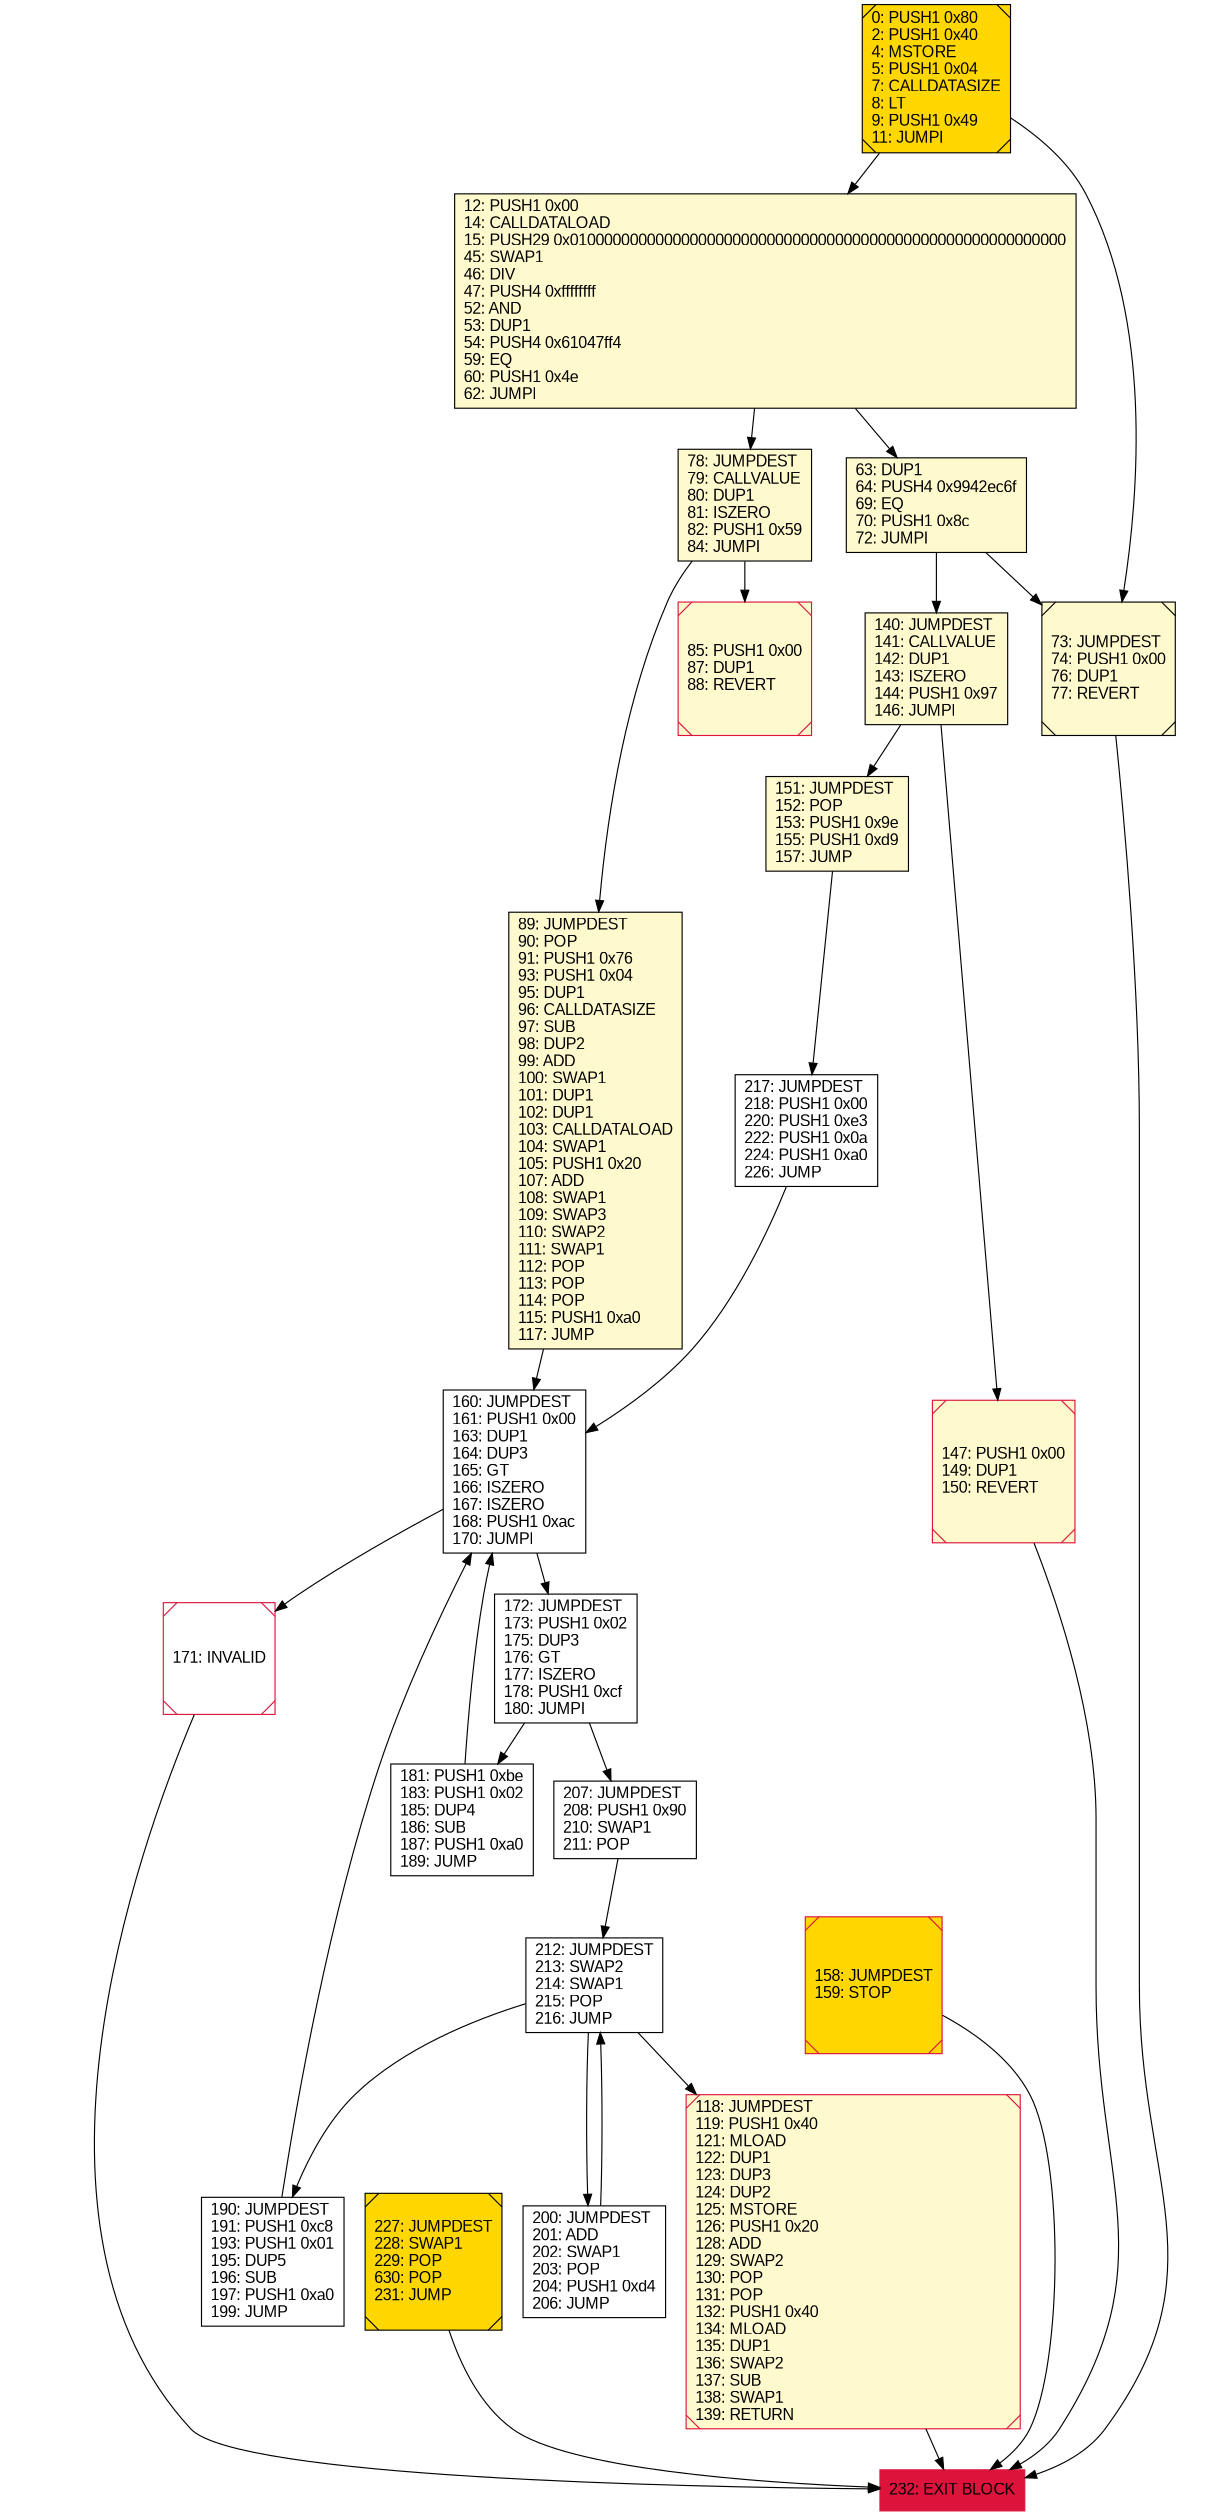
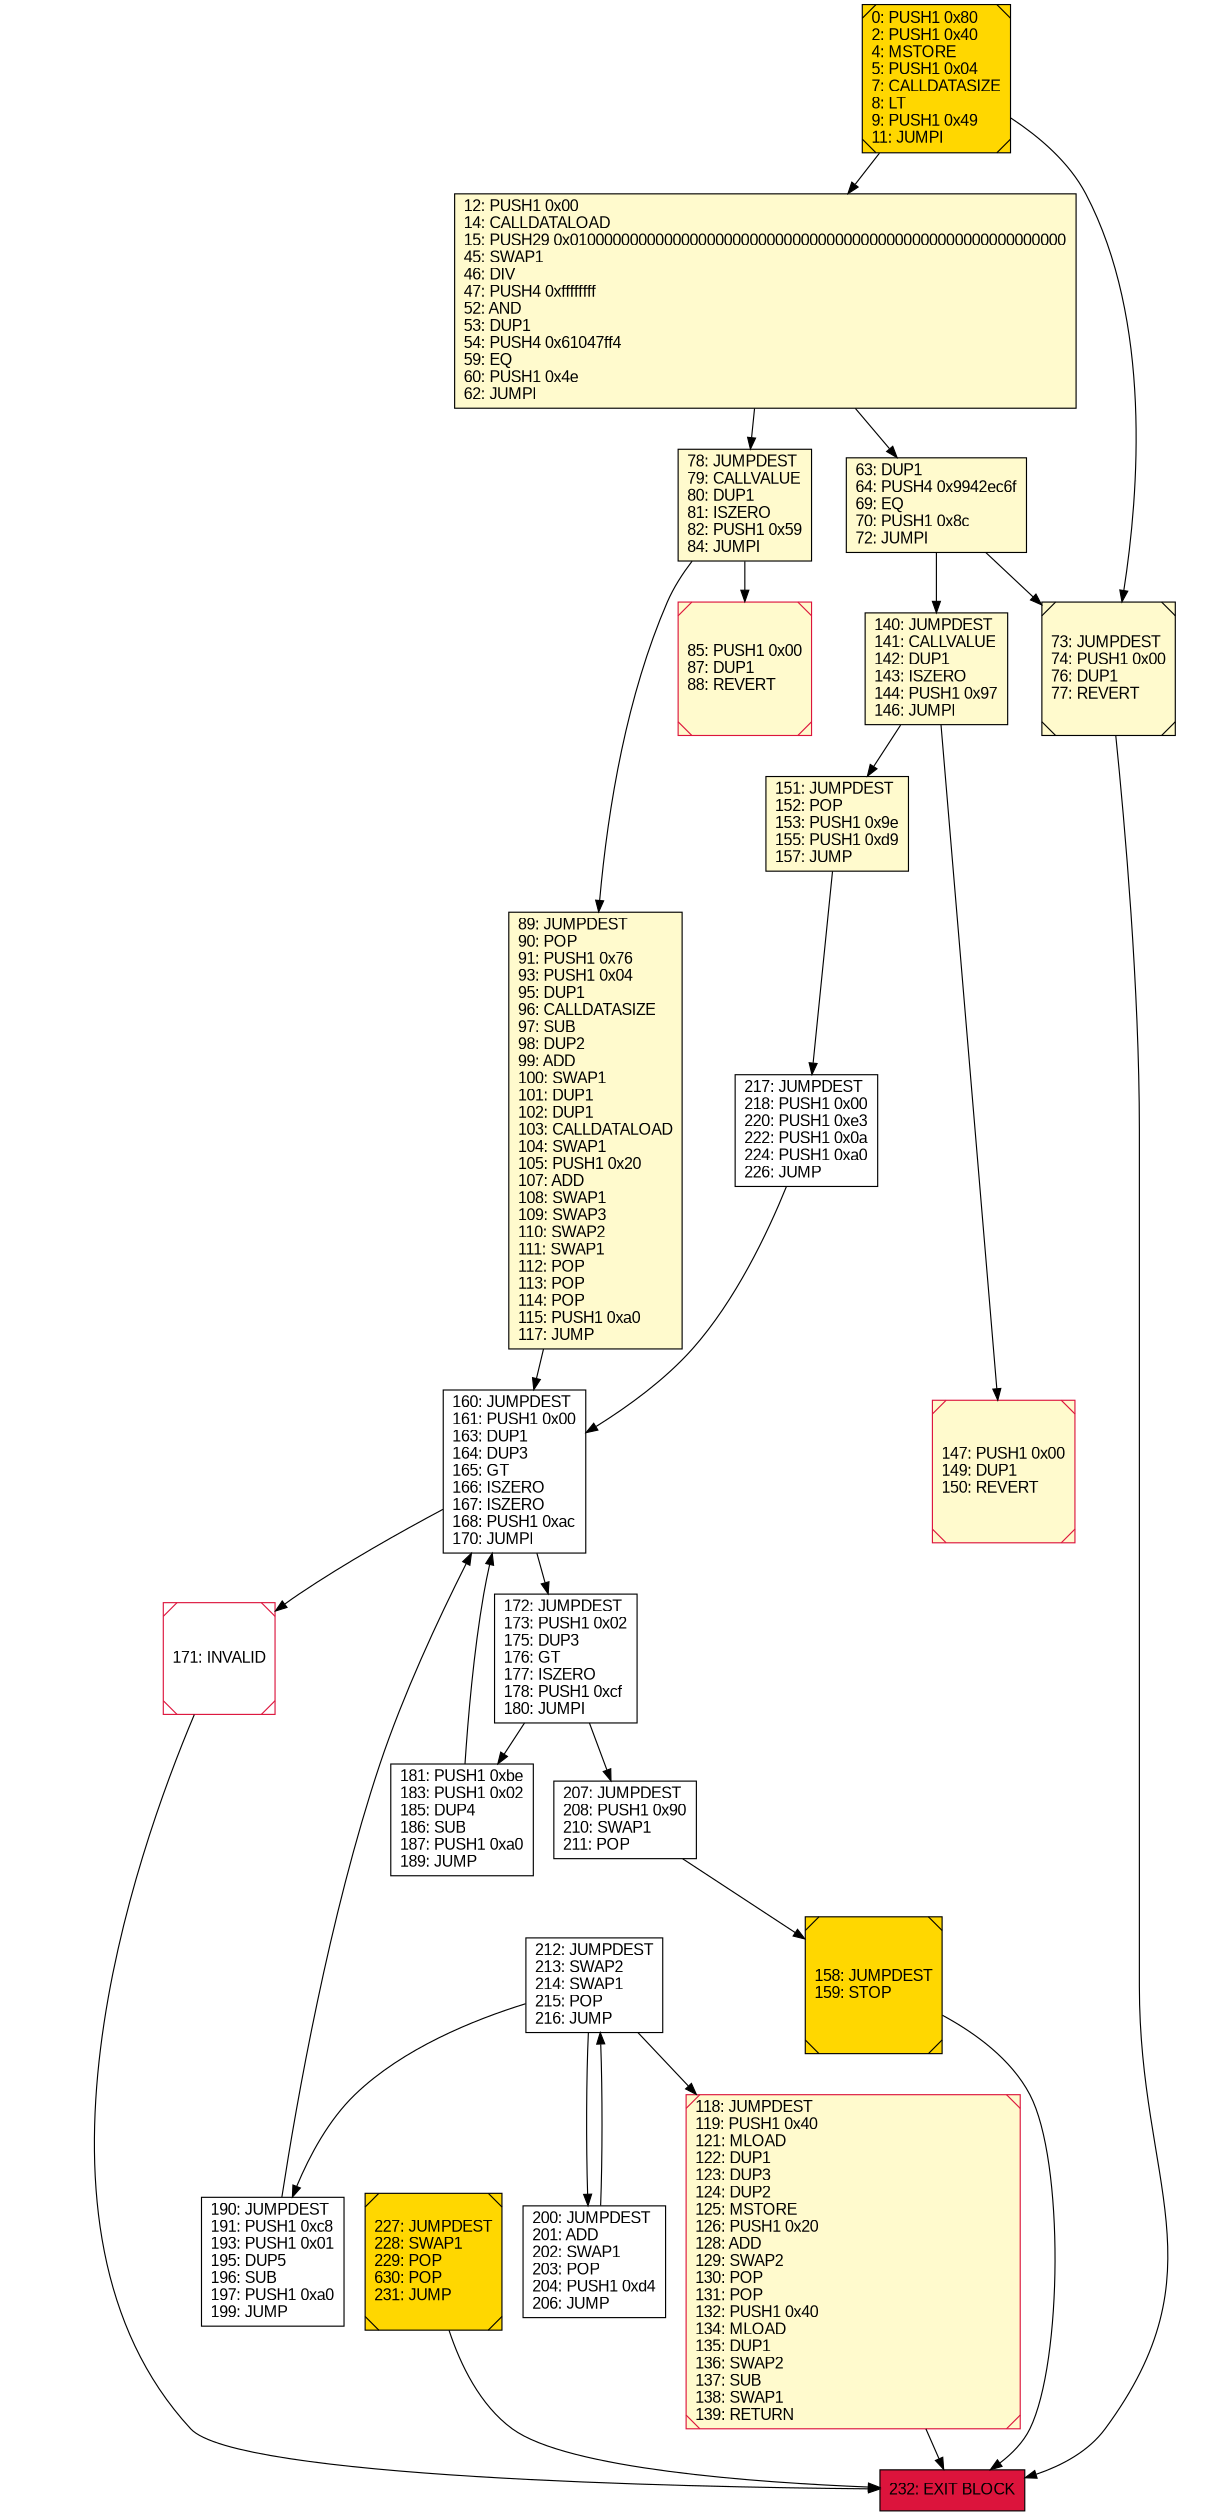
  digraph {
    rankdir=UD
    node [color=black fillcolor=lemonchiffon fontcolor=black fontname=arial shape=box style=filled]
    n1 [fillcolor=gold label="0: PUSH1 0x80\l2: PUSH1 0x40\l4: MSTORE\l5: PUSH1 0x04\l7: CALLDATASIZE\l8: LT\l9: PUSH1 0x49\l11: JUMPI\l" shape=Msquare]
    n2 [label="12: PUSH1 0x00\l14: CALLDATALOAD\l15: PUSH29 0x0100000000000000000000000000000000000000000000000000000000\l45: SWAP1\l46: DIV\l47: PUSH4 0xffffffff\l52: AND\l53: DUP1\l54: PUSH4 0x61047ff4\l59: EQ\l60: PUSH1 0x4e\l62: JUMPI\l"]
    n3 [label="73: JUMPDEST\l74: PUSH1 0x00\l76: DUP1\l77: REVERT\l" shape=Msquare]
    n4 [label="63: DUP1\l64: PUSH4 0x9942ec6f\l69: EQ\l70: PUSH1 0x8c\l72: JUMPI\l"]
    n5 [label="78: JUMPDEST\l79: CALLVALUE\l80: DUP1\l81: ISZERO\l82: PUSH1 0x59\l84: JUMPI\l"]
-   n6 [color=crimson fillcolor=crimson label="232: EXIT BLOCK\l"]
+   n6 [fillcolor=crimson label="232: EXIT BLOCK\l"]
    n7 [color=crimson label="118: JUMPDEST\l119: PUSH1 0x40\l121: MLOAD\l122: DUP1\l123: DUP3\l124: DUP2\l125: MSTORE\l126: PUSH1 0x20\l128: ADD\l129: SWAP2\l130: POP\l131: POP\l132: PUSH1 0x40\l134: MLOAD\l135: DUP1\l136: SWAP2\l137: SUB\l138: SWAP1\l139: RETURN\l" shape=Msquare]
    n8 [label="140: JUMPDEST\l141: CALLVALUE\l142: DUP1\l143: ISZERO\l144: PUSH1 0x97\l146: JUMPI\l"]
    n9 [color=crimson label="85: PUSH1 0x00\l87: DUP1\l88: REVERT\l" shape=Msquare]
    n10 [label="89: JUMPDEST\l90: POP\l91: PUSH1 0x76\l93: PUSH1 0x04\l95: DUP1\l96: CALLDATASIZE\l97: SUB\l98: DUP2\l99: ADD\l100: SWAP1\l101: DUP1\l102: DUP1\l103: CALLDATALOAD\l104: SWAP1\l105: PUSH1 0x20\l107: ADD\l108: SWAP1\l109: SWAP3\l110: SWAP2\l111: SWAP1\l112: POP\l113: POP\l114: POP\l115: PUSH1 0xa0\l117: JUMP\l"]
    n11 [fillcolor=white label="217: JUMPDEST\l218: PUSH1 0x00\l220: PUSH1 0xe3\l222: PUSH1 0x0a\l224: PUSH1 0xa0\l226: JUMP\l"]
    n12 [fillcolor=white label="160: JUMPDEST\l161: PUSH1 0x00\l163: DUP1\l164: DUP3\l165: GT\l166: ISZERO\l167: ISZERO\l168: PUSH1 0xac\l170: JUMPI\l"]
    n13 [color=crimson fillcolor=white label="171: INVALID\l" shape=Msquare]
    n14 [fillcolor=white label="172: JUMPDEST\l173: PUSH1 0x02\l175: DUP3\l176: GT\l177: ISZERO\l178: PUSH1 0xcf\l180: JUMPI\l"]
-   n15 [color=crimson fillcolor=gold label="158: JUMPDEST\l159: STOP\l" shape=Msquare]
+   n15 [fillcolor=gold label="158: JUMPDEST\l159: STOP\l" shape=Msquare]
    n16 [fillcolor=white label="190: JUMPDEST\l191: PUSH1 0xc8\l193: PUSH1 0x01\l195: DUP5\l196: SUB\l197: PUSH1 0xa0\l199: JUMP\l"]
    n17 [fillcolor=white label="181: PUSH1 0xbe\l183: PUSH1 0x02\l185: DUP4\l186: SUB\l187: PUSH1 0xa0\l189: JUMP\l"]
    n18 [color=crimson label="147: PUSH1 0x00\l149: DUP1\l150: REVERT\l" shape=Msquare]
    n19 [label="151: JUMPDEST\l152: POP\l153: PUSH1 0x9e\l155: PUSH1 0xd9\l157: JUMP\l"]
    n20 [fillcolor=white label="207: JUMPDEST\l208: PUSH1 0x90\l210: SWAP1\l211: POP\l"]
    n21 [fillcolor=white label="212: JUMPDEST\l213: SWAP2\l214: SWAP1\l215: POP\l216: JUMP\l"]
    n22 [fillcolor=white label="200: JUMPDEST\l201: ADD\l202: SWAP1\l203: POP\l204: PUSH1 0xd4\l206: JUMP\l"]
    n23 [fillcolor=gold label="227: JUMPDEST\l228: SWAP1\l229: POP\l630: POP\l231: JUMP\l" shape=Msquare]
    n1 -> n2
    n1 -> n3
    n2 -> n4
    n2 -> n5
    n3 -> n6
    n4 -> n3
    n4 -> n8
    n5 -> n9
    n5 -> n10
    n7 -> n6
    n8 -> n18
    n8 -> n19
    n10 -> n12
    n11 -> n12
    n12 -> n13
    n12 -> n14
    n13 -> n6
    n14 -> n17
    n14 -> n20
    n15 -> n6
    n16 -> n12
    n17 -> n12
-   n18 -> n6
    n19 -> n11
-   n20 -> n21
+   n20 -> n15
    n21 -> n7
    n21 -> n16
    n21 -> n22
    n22 -> n21
    n23 -> n6
  }
